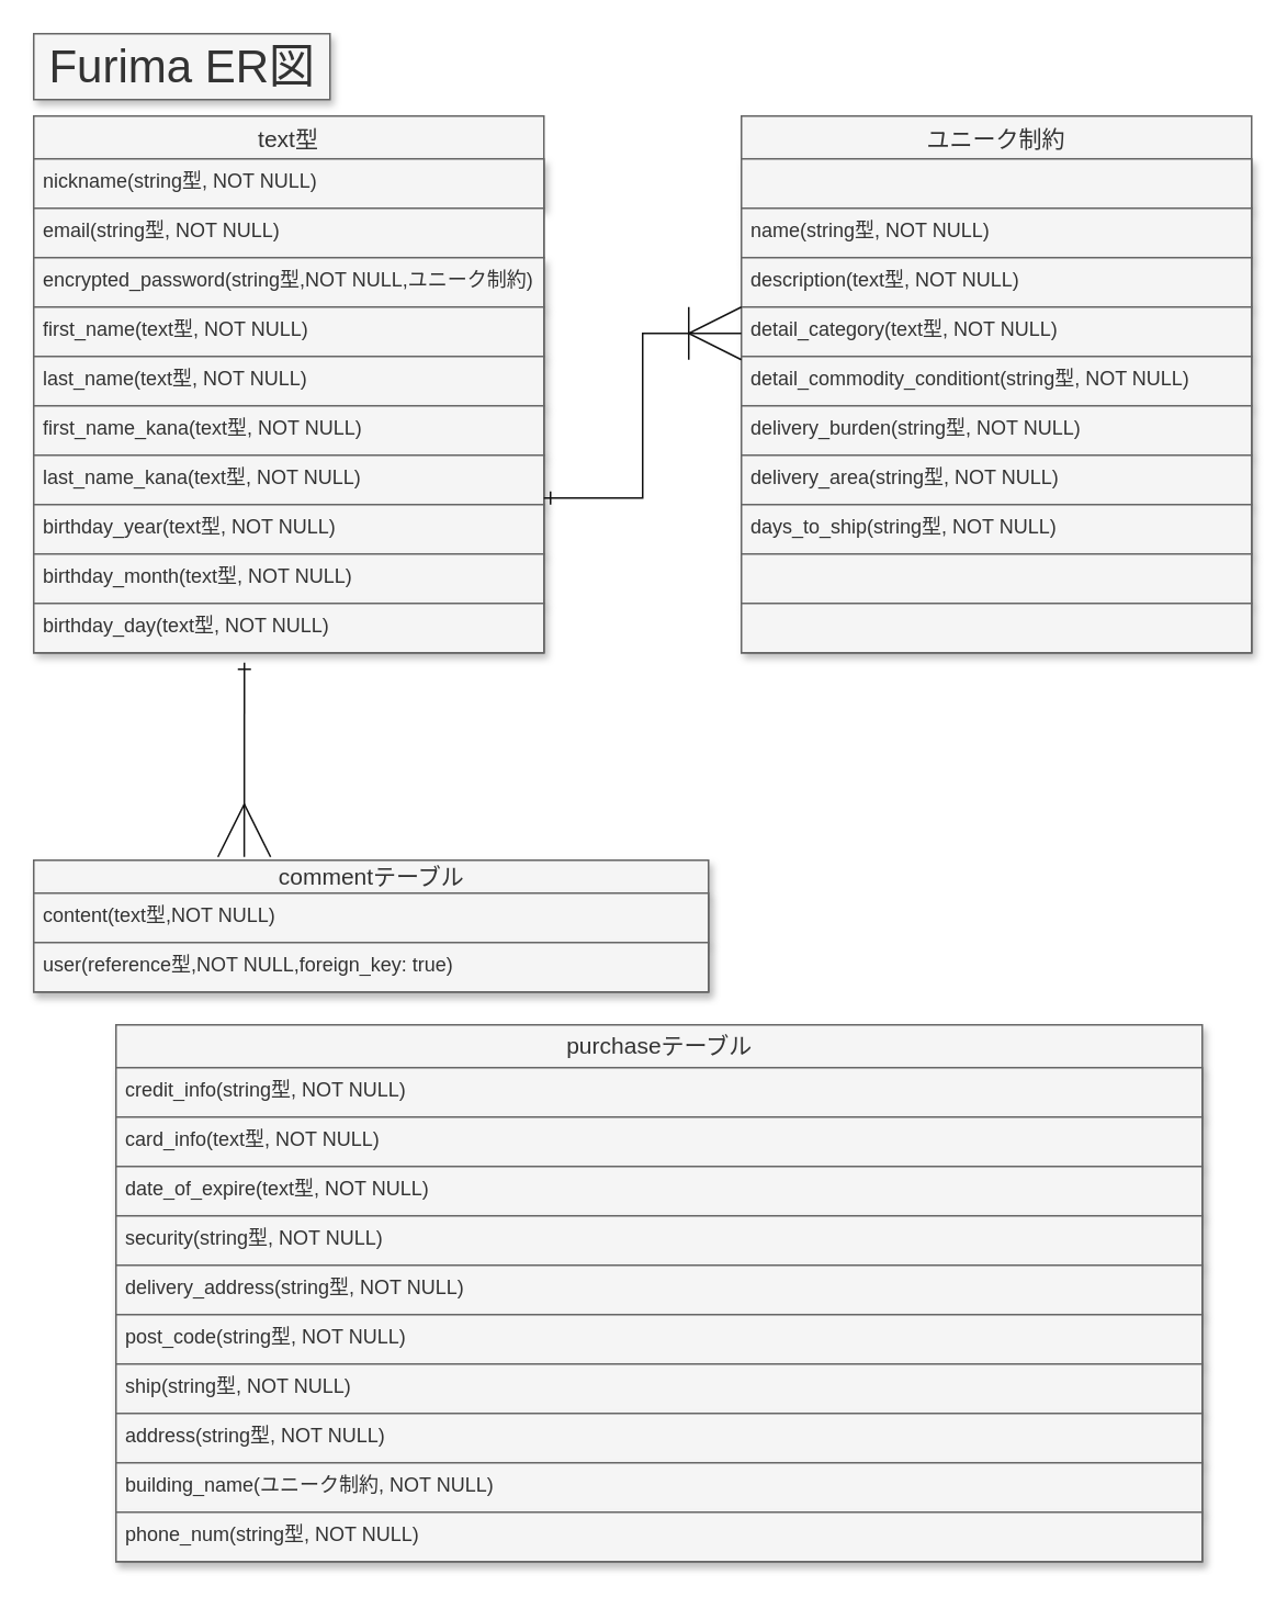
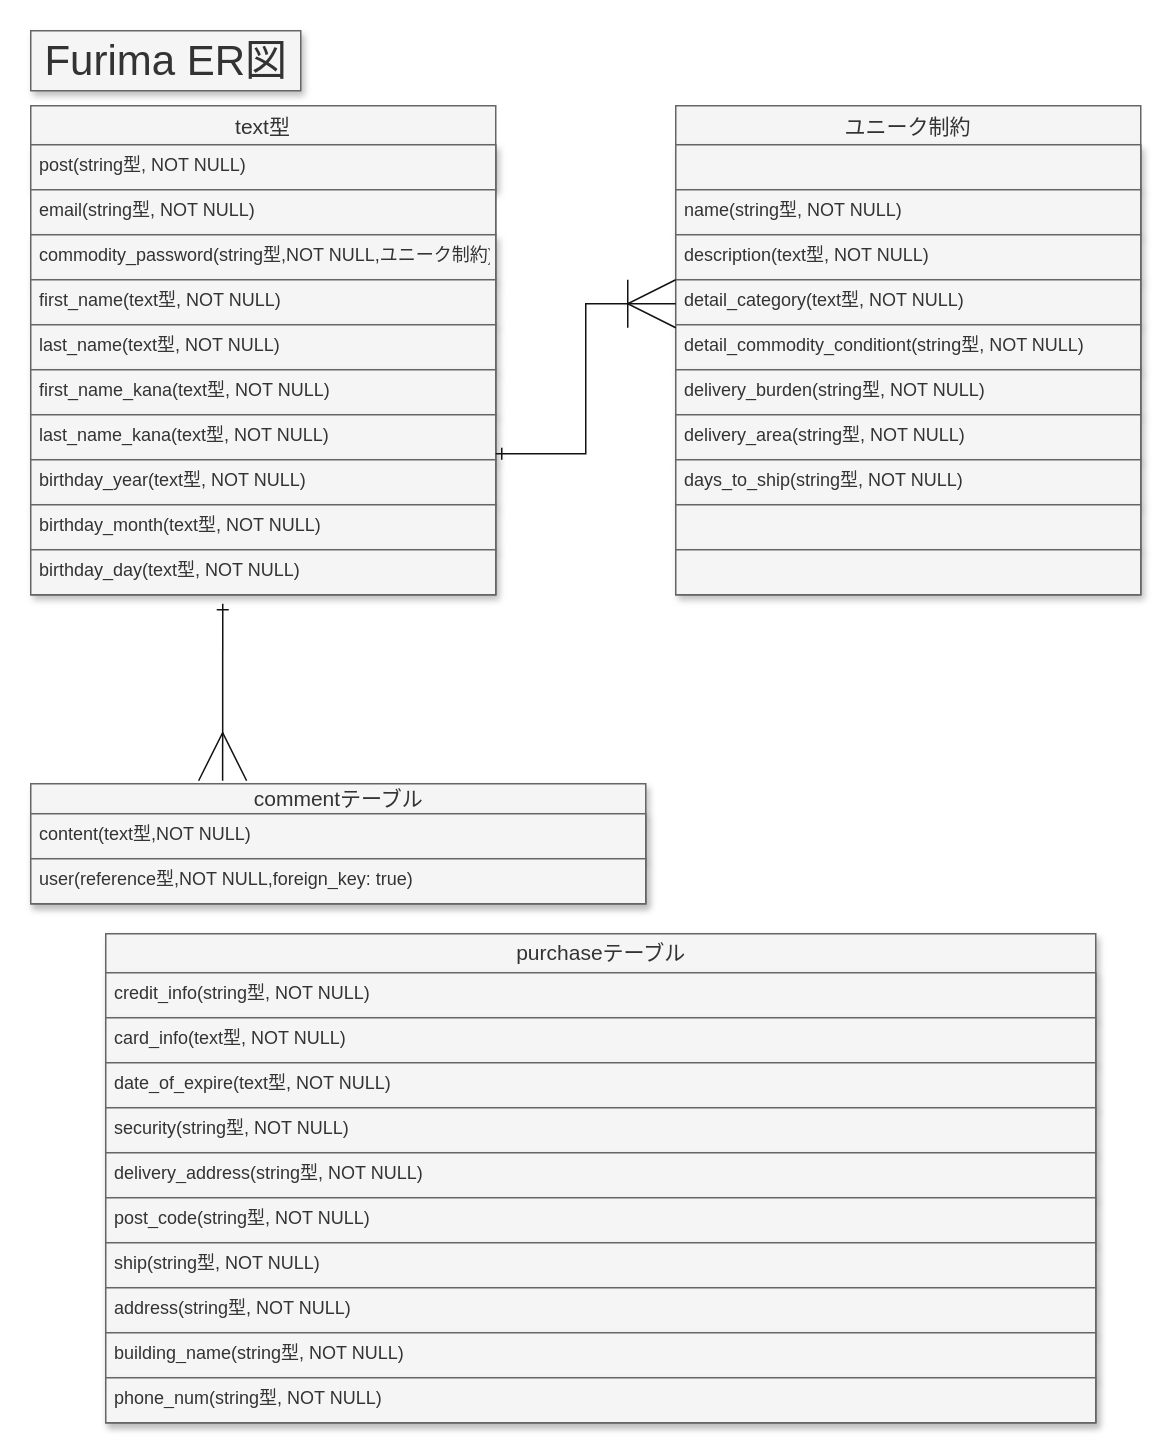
  <mxCell id="0" />
  <mxCell id="1" parent="0" />
  <mxCell id="2" value="text型" style="swimlane;fontStyle=0;childLayout=stackLayout;horizontal=1;startSize=26;horizontalStack=0;resizeParent=1;resizeParentMax=0;resizeLast=0;collapsible=1;marginBottom=0;align=center;fontSize=14;fillColor=#f5f5f5;fontColor=#333333;strokeColor=#666666;" vertex="1" parent="1"><mxGeometry x="20" y="70" width="310" height="326" as="geometry" /></mxCell>
- <mxCell id="3" value="nickname(string型, NOT NULL)" style="text;strokeColor=#666666;fillColor=#f5f5f5;spacingLeft=4;spacingRight=4;overflow=hidden;rotatable=0;points=[[0,0.5],[1,0.5]];portConstraint=eastwest;fontSize=12;shadow=1;fontColor=#333333;" vertex="1" parent="2"><mxGeometry y="26" width="310" height="30" as="geometry" /></mxCell>
+ <mxCell id="3" value="post(string型, NOT NULL)" style="text;strokeColor=#666666;fillColor=#f5f5f5;spacingLeft=4;spacingRight=4;overflow=hidden;rotatable=0;points=[[0,0.5],[1,0.5]];portConstraint=eastwest;fontSize=12;shadow=1;fontColor=#333333;" vertex="1" parent="2"><mxGeometry y="26" width="310" height="30" as="geometry" /></mxCell>
  <mxCell id="4" value="email(string型, NOT NULL)" style="text;strokeColor=#666666;fillColor=#f5f5f5;spacingLeft=4;spacingRight=4;overflow=hidden;rotatable=0;points=[[0,0.5],[1,0.5]];portConstraint=eastwest;fontSize=12;fontColor=#333333;" vertex="1" parent="2"><mxGeometry y="56" width="310" height="30" as="geometry" /></mxCell>
- <mxCell id="5" value="encrypted_password(string型,NOT NULL,ユニーク制約)" style="text;strokeColor=#666666;fillColor=#f5f5f5;spacingLeft=4;spacingRight=4;overflow=hidden;rotatable=0;points=[[0,0.5],[1,0.5]];portConstraint=eastwest;fontSize=12;shadow=1;fontColor=#333333;" vertex="1" parent="2"><mxGeometry y="86" width="310" height="30" as="geometry" /></mxCell>
+ <mxCell id="5" value="commodity_password(string型,NOT NULL,ユニーク制約)" style="text;strokeColor=#666666;fillColor=#f5f5f5;spacingLeft=4;spacingRight=4;overflow=hidden;rotatable=0;points=[[0,0.5],[1,0.5]];portConstraint=eastwest;fontSize=12;shadow=1;fontColor=#333333;" vertex="1" parent="2"><mxGeometry y="86" width="310" height="30" as="geometry" /></mxCell>
  <mxCell id="6" value="first_name(text型, NOT NULL)" style="text;strokeColor=#666666;fillColor=#f5f5f5;spacingLeft=4;spacingRight=4;overflow=hidden;rotatable=0;points=[[0,0.5],[1,0.5]];portConstraint=eastwest;fontSize=12;shadow=1;fontColor=#333333;" vertex="1" parent="2"><mxGeometry y="116" width="310" height="30" as="geometry" /></mxCell>
  <mxCell id="7" value="last_name(text型, NOT NULL)" style="text;strokeColor=#666666;fillColor=#f5f5f5;spacingLeft=4;spacingRight=4;overflow=hidden;rotatable=0;points=[[0,0.5],[1,0.5]];portConstraint=eastwest;fontSize=12;shadow=1;fontColor=#333333;" vertex="1" parent="2"><mxGeometry y="146" width="310" height="30" as="geometry" /></mxCell>
  <mxCell id="8" value="first_name_kana(text型, NOT NULL)" style="text;strokeColor=#666666;fillColor=#f5f5f5;spacingLeft=4;spacingRight=4;overflow=hidden;rotatable=0;points=[[0,0.5],[1,0.5]];portConstraint=eastwest;fontSize=12;shadow=1;fontColor=#333333;" vertex="1" parent="2"><mxGeometry y="176" width="310" height="30" as="geometry" /></mxCell>
  <mxCell id="9" value="last_name_kana(text型, NOT NULL)" style="text;strokeColor=#666666;fillColor=#f5f5f5;spacingLeft=4;spacingRight=4;overflow=hidden;rotatable=0;points=[[0,0.5],[1,0.5]];portConstraint=eastwest;fontSize=12;shadow=1;fontColor=#333333;" vertex="1" parent="2"><mxGeometry y="206" width="310" height="30" as="geometry" /></mxCell>
  <mxCell id="10" value="birthday_year(text型, NOT NULL)" style="text;strokeColor=#666666;fillColor=#f5f5f5;spacingLeft=4;spacingRight=4;overflow=hidden;rotatable=0;points=[[0,0.5],[1,0.5]];portConstraint=eastwest;fontSize=12;shadow=1;fontColor=#333333;" vertex="1" parent="2"><mxGeometry y="236" width="310" height="30" as="geometry" /></mxCell>
  <mxCell id="11" value="birthday_month(text型, NOT NULL)" style="text;strokeColor=#666666;fillColor=#f5f5f5;spacingLeft=4;spacingRight=4;overflow=hidden;rotatable=0;points=[[0,0.5],[1,0.5]];portConstraint=eastwest;fontSize=12;shadow=1;fontColor=#333333;" vertex="1" parent="2"><mxGeometry y="266" width="310" height="30" as="geometry" /></mxCell>
  <mxCell id="12" value="birthday_day(text型, NOT NULL)" style="text;strokeColor=#666666;fillColor=#f5f5f5;spacingLeft=4;spacingRight=4;overflow=hidden;rotatable=0;points=[[0,0.5],[1,0.5]];portConstraint=eastwest;fontSize=12;shadow=1;fontColor=#333333;" vertex="1" parent="2"><mxGeometry y="296" width="310" height="30" as="geometry" /></mxCell>
  <mxCell id="13" value="Furima ER図" style="text;html=1;align=center;verticalAlign=middle;resizable=0;points=[];autosize=1;strokeColor=#666666;fillColor=#f5f5f5;fontSize=28;shadow=1;fontColor=#333333;" vertex="1" parent="1"><mxGeometry x="20" y="20" width="180" height="40" as="geometry" /></mxCell>
  <mxCell id="14" value="ユニーク制約" style="swimlane;fontStyle=0;childLayout=stackLayout;horizontal=1;startSize=26;horizontalStack=0;resizeParent=1;resizeParentMax=0;resizeLast=0;collapsible=1;marginBottom=0;align=center;fontSize=14;fillColor=#f5f5f5;fontColor=#333333;strokeColor=#666666;" vertex="1" parent="1"><mxGeometry x="450" y="70" width="310" height="326" as="geometry" /></mxCell>
  <mxCell id="15" value="" style="text;strokeColor=#666666;fillColor=#f5f5f5;spacingLeft=4;spacingRight=4;overflow=hidden;rotatable=0;points=[[0,0.5],[1,0.5]];portConstraint=eastwest;fontSize=12;shadow=1;fontColor=#333333;" vertex="1" parent="14"><mxGeometry y="26" width="310" height="30" as="geometry" /></mxCell>
  <mxCell id="16" value="name(string型, NOT NULL)" style="text;strokeColor=#666666;fillColor=#f5f5f5;spacingLeft=4;spacingRight=4;overflow=hidden;rotatable=0;points=[[0,0.5],[1,0.5]];portConstraint=eastwest;fontSize=12;shadow=1;fontColor=#333333;" vertex="1" parent="14"><mxGeometry y="56" width="310" height="30" as="geometry" /></mxCell>
  <mxCell id="17" value="description(text型, NOT NULL)" style="text;strokeColor=#666666;fillColor=#f5f5f5;spacingLeft=4;spacingRight=4;overflow=hidden;rotatable=0;points=[[0,0.5],[1,0.5]];portConstraint=eastwest;fontSize=12;shadow=1;fontColor=#333333;" vertex="1" parent="14"><mxGeometry y="86" width="310" height="30" as="geometry" /></mxCell>
  <mxCell id="18" value="detail_category(text型, NOT NULL)" style="text;strokeColor=#666666;fillColor=#f5f5f5;spacingLeft=4;spacingRight=4;overflow=hidden;rotatable=0;points=[[0,0.5],[1,0.5]];portConstraint=eastwest;fontSize=12;shadow=1;fontColor=#333333;" vertex="1" parent="14"><mxGeometry y="116" width="310" height="30" as="geometry" /></mxCell>
  <mxCell id="19" value="detail_commodity_conditiont(string型, NOT NULL)" style="text;strokeColor=#666666;fillColor=#f5f5f5;spacingLeft=4;spacingRight=4;overflow=hidden;rotatable=0;points=[[0,0.5],[1,0.5]];portConstraint=eastwest;fontSize=12;shadow=1;rounded=0;glass=0;fontColor=#333333;" vertex="1" parent="14"><mxGeometry y="146" width="310" height="30" as="geometry" /></mxCell>
  <mxCell id="20" value="delivery_burden(string型, NOT NULL)" style="text;strokeColor=#666666;fillColor=#f5f5f5;spacingLeft=4;spacingRight=4;overflow=hidden;rotatable=0;points=[[0,0.5],[1,0.5]];portConstraint=eastwest;fontSize=12;shadow=1;fontColor=#333333;" vertex="1" parent="14"><mxGeometry y="176" width="310" height="30" as="geometry" /></mxCell>
  <mxCell id="21" value="delivery_area(string型, NOT NULL)" style="text;strokeColor=#666666;fillColor=#f5f5f5;spacingLeft=4;spacingRight=4;overflow=hidden;rotatable=0;points=[[0,0.5],[1,0.5]];portConstraint=eastwest;fontSize=12;shadow=1;fontColor=#333333;" vertex="1" parent="14"><mxGeometry y="206" width="310" height="30" as="geometry" /></mxCell>
  <mxCell id="22" value="days_to_ship(string型, NOT NULL)" style="text;strokeColor=#666666;fillColor=#f5f5f5;spacingLeft=4;spacingRight=4;overflow=hidden;rotatable=0;points=[[0,0.5],[1,0.5]];portConstraint=eastwest;fontSize=12;shadow=1;fontColor=#333333;" vertex="1" parent="14"><mxGeometry y="236" width="310" height="30" as="geometry" /></mxCell>
  <mxCell id="23" value="" style="text;strokeColor=#666666;fillColor=#f5f5f5;spacingLeft=4;spacingRight=4;overflow=hidden;rotatable=0;points=[[0,0.5],[1,0.5]];portConstraint=eastwest;fontSize=12;shadow=1;fontColor=#333333;" vertex="1" parent="14"><mxGeometry y="266" width="310" height="30" as="geometry" /></mxCell>
  <mxCell id="24" value="" style="text;strokeColor=#666666;fillColor=#f5f5f5;spacingLeft=4;spacingRight=4;overflow=hidden;rotatable=0;points=[[0,0.5],[1,0.5]];portConstraint=eastwest;fontSize=12;shadow=1;fontColor=#333333;" vertex="1" parent="14"><mxGeometry y="296" width="310" height="30" as="geometry" /></mxCell>
  <mxCell id="25" value="commentテーブル" style="swimlane;fontStyle=0;childLayout=stackLayout;horizontal=1;startSize=20;horizontalStack=0;resizeParent=1;resizeParentMax=0;resizeLast=0;collapsible=1;marginBottom=0;align=center;fontSize=14;rounded=0;shadow=1;glass=0;fontFamily=Helvetica;html=1;fillColor=#f5f5f5;fontColor=#333333;strokeColor=#666666;" vertex="1" parent="1"><mxGeometry x="20" y="522" width="410" height="80" as="geometry" /></mxCell>
  <mxCell id="26" value="content(text型,NOT NULL)" style="text;strokeColor=#666666;fillColor=#f5f5f5;spacingLeft=4;spacingRight=4;overflow=hidden;rotatable=0;points=[[0,0.5],[1,0.5]];portConstraint=eastwest;fontSize=12;rounded=0;shadow=1;glass=0;fontFamily=Helvetica;fontColor=#333333;html=1;" vertex="1" parent="25"><mxGeometry y="20" width="410" height="30" as="geometry" /></mxCell>
  <mxCell id="27" value="user(reference型,NOT NULL,foreign_key: true)" style="text;strokeColor=#666666;fillColor=#f5f5f5;spacingLeft=4;spacingRight=4;overflow=hidden;rotatable=0;points=[[0,0.5],[1,0.5]];portConstraint=eastwest;fontSize=12;rounded=0;shadow=1;glass=0;fontFamily=Helvetica;fontColor=#333333;html=1;" vertex="1" parent="25"><mxGeometry y="50" width="410" height="30" as="geometry" /></mxCell>
  <mxCell id="28" value="purchaseテーブル" style="swimlane;fontStyle=0;childLayout=stackLayout;horizontal=1;startSize=26;horizontalStack=0;resizeParent=1;resizeParentMax=0;resizeLast=0;collapsible=1;marginBottom=0;align=center;fontSize=14;rounded=0;shadow=1;glass=0;fontFamily=Helvetica;fontColor=#333333;strokeColor=#666666;fillColor=#f5f5f5;html=1;" vertex="1" parent="1"><mxGeometry x="70" y="622" width="660" height="326" as="geometry" /></mxCell>
  <mxCell id="29" value="credit_info(string型, NOT NULL)" style="text;strokeColor=#666666;fillColor=#f5f5f5;spacingLeft=4;spacingRight=4;overflow=hidden;rotatable=0;points=[[0,0.5],[1,0.5]];portConstraint=eastwest;fontSize=12;rounded=0;shadow=1;glass=0;fontFamily=Helvetica;fontColor=#333333;html=1;" vertex="1" parent="28"><mxGeometry y="26" width="660" height="30" as="geometry" /></mxCell>
  <mxCell id="30" value="card_info(text型, NOT NULL)" style="text;strokeColor=#666666;fillColor=#f5f5f5;spacingLeft=4;spacingRight=4;overflow=hidden;rotatable=0;points=[[0,0.5],[1,0.5]];portConstraint=eastwest;fontSize=12;rounded=0;shadow=1;glass=0;fontFamily=Helvetica;fontColor=#333333;html=1;" vertex="1" parent="28"><mxGeometry y="56" width="660" height="30" as="geometry" /></mxCell>
  <mxCell id="31" value="date_of_expire(text型, NOT NULL)" style="text;strokeColor=#666666;fillColor=#f5f5f5;spacingLeft=4;spacingRight=4;overflow=hidden;rotatable=0;points=[[0,0.5],[1,0.5]];portConstraint=eastwest;fontSize=12;rounded=0;shadow=1;glass=0;fontFamily=Helvetica;fontColor=#333333;html=1;" vertex="1" parent="28"><mxGeometry y="86" width="660" height="30" as="geometry" /></mxCell>
  <mxCell id="32" value="security(string型, NOT NULL)" style="text;strokeColor=#666666;fillColor=#f5f5f5;spacingLeft=4;spacingRight=4;overflow=hidden;rotatable=0;points=[[0,0.5],[1,0.5]];portConstraint=eastwest;fontSize=12;rounded=0;shadow=1;glass=0;fontFamily=Helvetica;fontColor=#333333;html=1;" vertex="1" parent="28"><mxGeometry y="116" width="660" height="30" as="geometry" /></mxCell>
  <mxCell id="33" value="delivery_address(string型, NOT NULL)" style="text;strokeColor=#666666;fillColor=#f5f5f5;spacingLeft=4;spacingRight=4;overflow=hidden;rotatable=0;points=[[0,0.5],[1,0.5]];portConstraint=eastwest;fontSize=12;rounded=0;shadow=1;glass=0;fontFamily=Helvetica;fontColor=#333333;html=1;" vertex="1" parent="28"><mxGeometry y="146" width="660" height="30" as="geometry" /></mxCell>
  <mxCell id="34" value="post_code(string型, NOT NULL)" style="text;strokeColor=#666666;fillColor=#f5f5f5;spacingLeft=4;spacingRight=4;overflow=hidden;rotatable=0;points=[[0,0.5],[1,0.5]];portConstraint=eastwest;fontSize=12;rounded=0;shadow=1;glass=0;fontFamily=Helvetica;fontColor=#333333;html=1;" vertex="1" parent="28"><mxGeometry y="176" width="660" height="30" as="geometry" /></mxCell>
  <mxCell id="35" value="ship(string型, NOT NULL)" style="text;strokeColor=#666666;fillColor=#f5f5f5;spacingLeft=4;spacingRight=4;overflow=hidden;rotatable=0;points=[[0,0.5],[1,0.5]];portConstraint=eastwest;fontSize=12;rounded=0;shadow=1;glass=0;fontFamily=Helvetica;fontColor=#333333;html=1;" vertex="1" parent="28"><mxGeometry y="206" width="660" height="30" as="geometry" /></mxCell>
  <mxCell id="36" value="address(string型, NOT NULL)" style="text;strokeColor=#666666;fillColor=#f5f5f5;spacingLeft=4;spacingRight=4;overflow=hidden;rotatable=0;points=[[0,0.5],[1,0.5]];portConstraint=eastwest;fontSize=12;rounded=0;shadow=1;glass=0;fontFamily=Helvetica;fontColor=#333333;html=1;" vertex="1" parent="28"><mxGeometry y="236" width="660" height="30" as="geometry" /></mxCell>
- <mxCell id="37" value="building_name(ユニーク制約, NOT NULL)" style="text;strokeColor=#666666;fillColor=#f5f5f5;spacingLeft=4;spacingRight=4;overflow=hidden;rotatable=0;points=[[0,0.5],[1,0.5]];portConstraint=eastwest;fontSize=12;rounded=0;shadow=1;glass=0;fontFamily=Helvetica;fontColor=#333333;html=1;" vertex="1" parent="28"><mxGeometry y="266" width="660" height="30" as="geometry" /></mxCell>
+ <mxCell id="37" value="building_name(string型, NOT NULL)" style="text;strokeColor=#666666;fillColor=#f5f5f5;spacingLeft=4;spacingRight=4;overflow=hidden;rotatable=0;points=[[0,0.5],[1,0.5]];portConstraint=eastwest;fontSize=12;rounded=0;shadow=1;glass=0;fontFamily=Helvetica;fontColor=#333333;html=1;" vertex="1" parent="28"><mxGeometry y="266" width="660" height="30" as="geometry" /></mxCell>
  <mxCell id="38" value="phone_num(string型, NOT NULL)" style="text;strokeColor=#666666;fillColor=#f5f5f5;spacingLeft=4;spacingRight=4;overflow=hidden;rotatable=0;points=[[0,0.5],[1,0.5]];portConstraint=eastwest;fontSize=12;rounded=0;shadow=1;glass=0;fontFamily=Helvetica;fontColor=#333333;html=1;" vertex="1" parent="28"><mxGeometry y="296" width="660" height="30" as="geometry" /></mxCell>
  <mxCell id="39" value="" style="edgeStyle=elbowEdgeStyle;fontSize=12;html=1;endArrow=ERoneToMany;rounded=0;shadow=0;sketch=0;fontFamily=Helvetica;fontColor=default;endSize=30;targetPerimeterSpacing=2;strokeColor=#121212;strokeWidth=1;jumpSize=10;startArrow=ERone;startFill=0;" edge="1" parent="1"><mxGeometry width="100" height="100" relative="1" as="geometry"><mxPoint x="330" y="302" as="sourcePoint" /><mxPoint x="450" y="202" as="targetPoint" /></mxGeometry></mxCell>
  <mxCell id="40" value="" style="endArrow=ERmany;html=1;rounded=0;shadow=0;sketch=0;fontFamily=Helvetica;fontSize=28;fontColor=default;endSize=30;targetPerimeterSpacing=30;strokeColor=#121212;strokeWidth=1;jumpStyle=none;jumpSize=10;entryX=0.312;entryY=-0.025;entryDx=0;entryDy=0;entryPerimeter=0;endFill=0;startArrow=ERone;startFill=0;" edge="1" parent="1" target="25"><mxGeometry relative="1" as="geometry"><mxPoint x="148" y="402" as="sourcePoint" /><mxPoint x="420" y="442" as="targetPoint" /></mxGeometry></mxCell>
  <mxCell id="41" value="" style="resizable=0;html=1;align=right;verticalAlign=bottom;rounded=0;shadow=1;glass=0;fontFamily=Helvetica;fontSize=28;fontColor=default;strokeColor=default;fillColor=none;gradientColor=#ffffff;" connectable="0" vertex="1" parent="40"><mxGeometry x="1" relative="1" as="geometry" /></mxCell>
